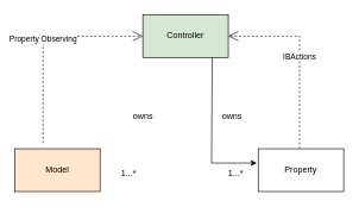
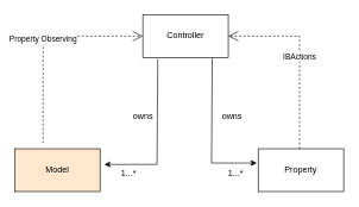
  <mxCell id="0" />
  <mxCell id="1" parent="0" />
  <mxCell id="2" value="Model" style="rounded=0;whiteSpace=wrap;html=1;fillColor=#ffe6cc;" vertex="1" parent="1"><mxGeometry x="20" y="208" width="120" height="60" as="geometry" /></mxCell>
- <mxCell id="3" value="Controller" style="rounded=0;whiteSpace=wrap;html=1;fillColor=#d5e8d4;" vertex="1" parent="1"><mxGeometry x="200" y="20" width="120" height="60" as="geometry" /></mxCell>
+ <mxCell id="3" value="Controller" style="rounded=0;whiteSpace=wrap;html=1;" vertex="1" parent="1"><mxGeometry x="200" y="20" width="120" height="60" as="geometry" /></mxCell>
  <mxCell id="4" value="Property" style="rounded=0;whiteSpace=wrap;html=1;" vertex="1" parent="1"><mxGeometry x="362" y="208" width="120" height="60" as="geometry" /></mxCell>
+ <mxCell id="5" value="" style="endArrow=classic;html=1;rounded=0;exitX=0.175;exitY=1.033;exitDx=0;exitDy=0;exitPerimeter=0;entryX=1.05;entryY=0.367;entryDx=0;entryDy=0;entryPerimeter=0;" edge="1" parent="1" source="3" target="2"><mxGeometry width="50" height="50" relative="1" as="geometry"><mxPoint x="250" y="280" as="sourcePoint" /><mxPoint x="240" y="240" as="targetPoint" /><Array as="points"><mxPoint x="220" y="230" /></Array></mxGeometry></mxCell>
  <mxCell id="6" value="" style="endArrow=classic;html=1;rounded=0;exitX=0.175;exitY=1.033;exitDx=0;exitDy=0;exitPerimeter=0;" edge="1" parent="1"><mxGeometry width="50" height="50" relative="1" as="geometry"><mxPoint x="297.5" y="80" as="sourcePoint" /><mxPoint x="360" y="228" as="targetPoint" /><Array as="points"><mxPoint x="296.5" y="228" /></Array></mxGeometry></mxCell>
  <mxCell id="7" value="1...*" style="text;html=1;align=center;verticalAlign=middle;resizable=0;points=[];autosize=1;strokeColor=none;fillColor=none;" vertex="1" parent="1"><mxGeometry x="160" y="228" width="40" height="30" as="geometry" /></mxCell>
  <mxCell id="8" value="1...*" style="text;html=1;align=center;verticalAlign=middle;resizable=0;points=[];autosize=1;strokeColor=none;fillColor=none;" vertex="1" parent="1"><mxGeometry x="310" y="228" width="40" height="30" as="geometry" /></mxCell>
  <mxCell id="9" value="Property Observing" style="endArrow=open;endSize=12;dashed=1;html=1;rounded=0;entryX=0;entryY=0.5;entryDx=0;entryDy=0;" edge="1" parent="1" target="3"><mxGeometry width="160" relative="1" as="geometry"><mxPoint x="60" y="200" as="sourcePoint" /><mxPoint x="120" y="60" as="targetPoint" /><Array as="points"><mxPoint x="60" y="50" /></Array></mxGeometry></mxCell>
  <mxCell id="10" value="IBActions" style="endArrow=open;endSize=12;dashed=1;html=1;rounded=0;entryX=1;entryY=0.5;entryDx=0;entryDy=0;" edge="1" parent="1" target="3"><mxGeometry width="160" relative="1" as="geometry"><mxPoint x="420" y="208" as="sourcePoint" /><mxPoint x="560" y="58" as="targetPoint" /><Array as="points"><mxPoint x="420" y="50" /></Array></mxGeometry></mxCell>
  <mxCell id="11" value="owns" style="text;html=1;align=center;verticalAlign=middle;resizable=0;points=[];autosize=1;strokeColor=none;fillColor=none;" vertex="1" parent="1"><mxGeometry x="175" y="148" width="50" height="30" as="geometry" /></mxCell>
  <mxCell id="12" value="owns" style="text;html=1;align=center;verticalAlign=middle;resizable=0;points=[];autosize=1;strokeColor=none;fillColor=none;" vertex="1" parent="1"><mxGeometry x="300" y="148" width="50" height="30" as="geometry" /></mxCell>
